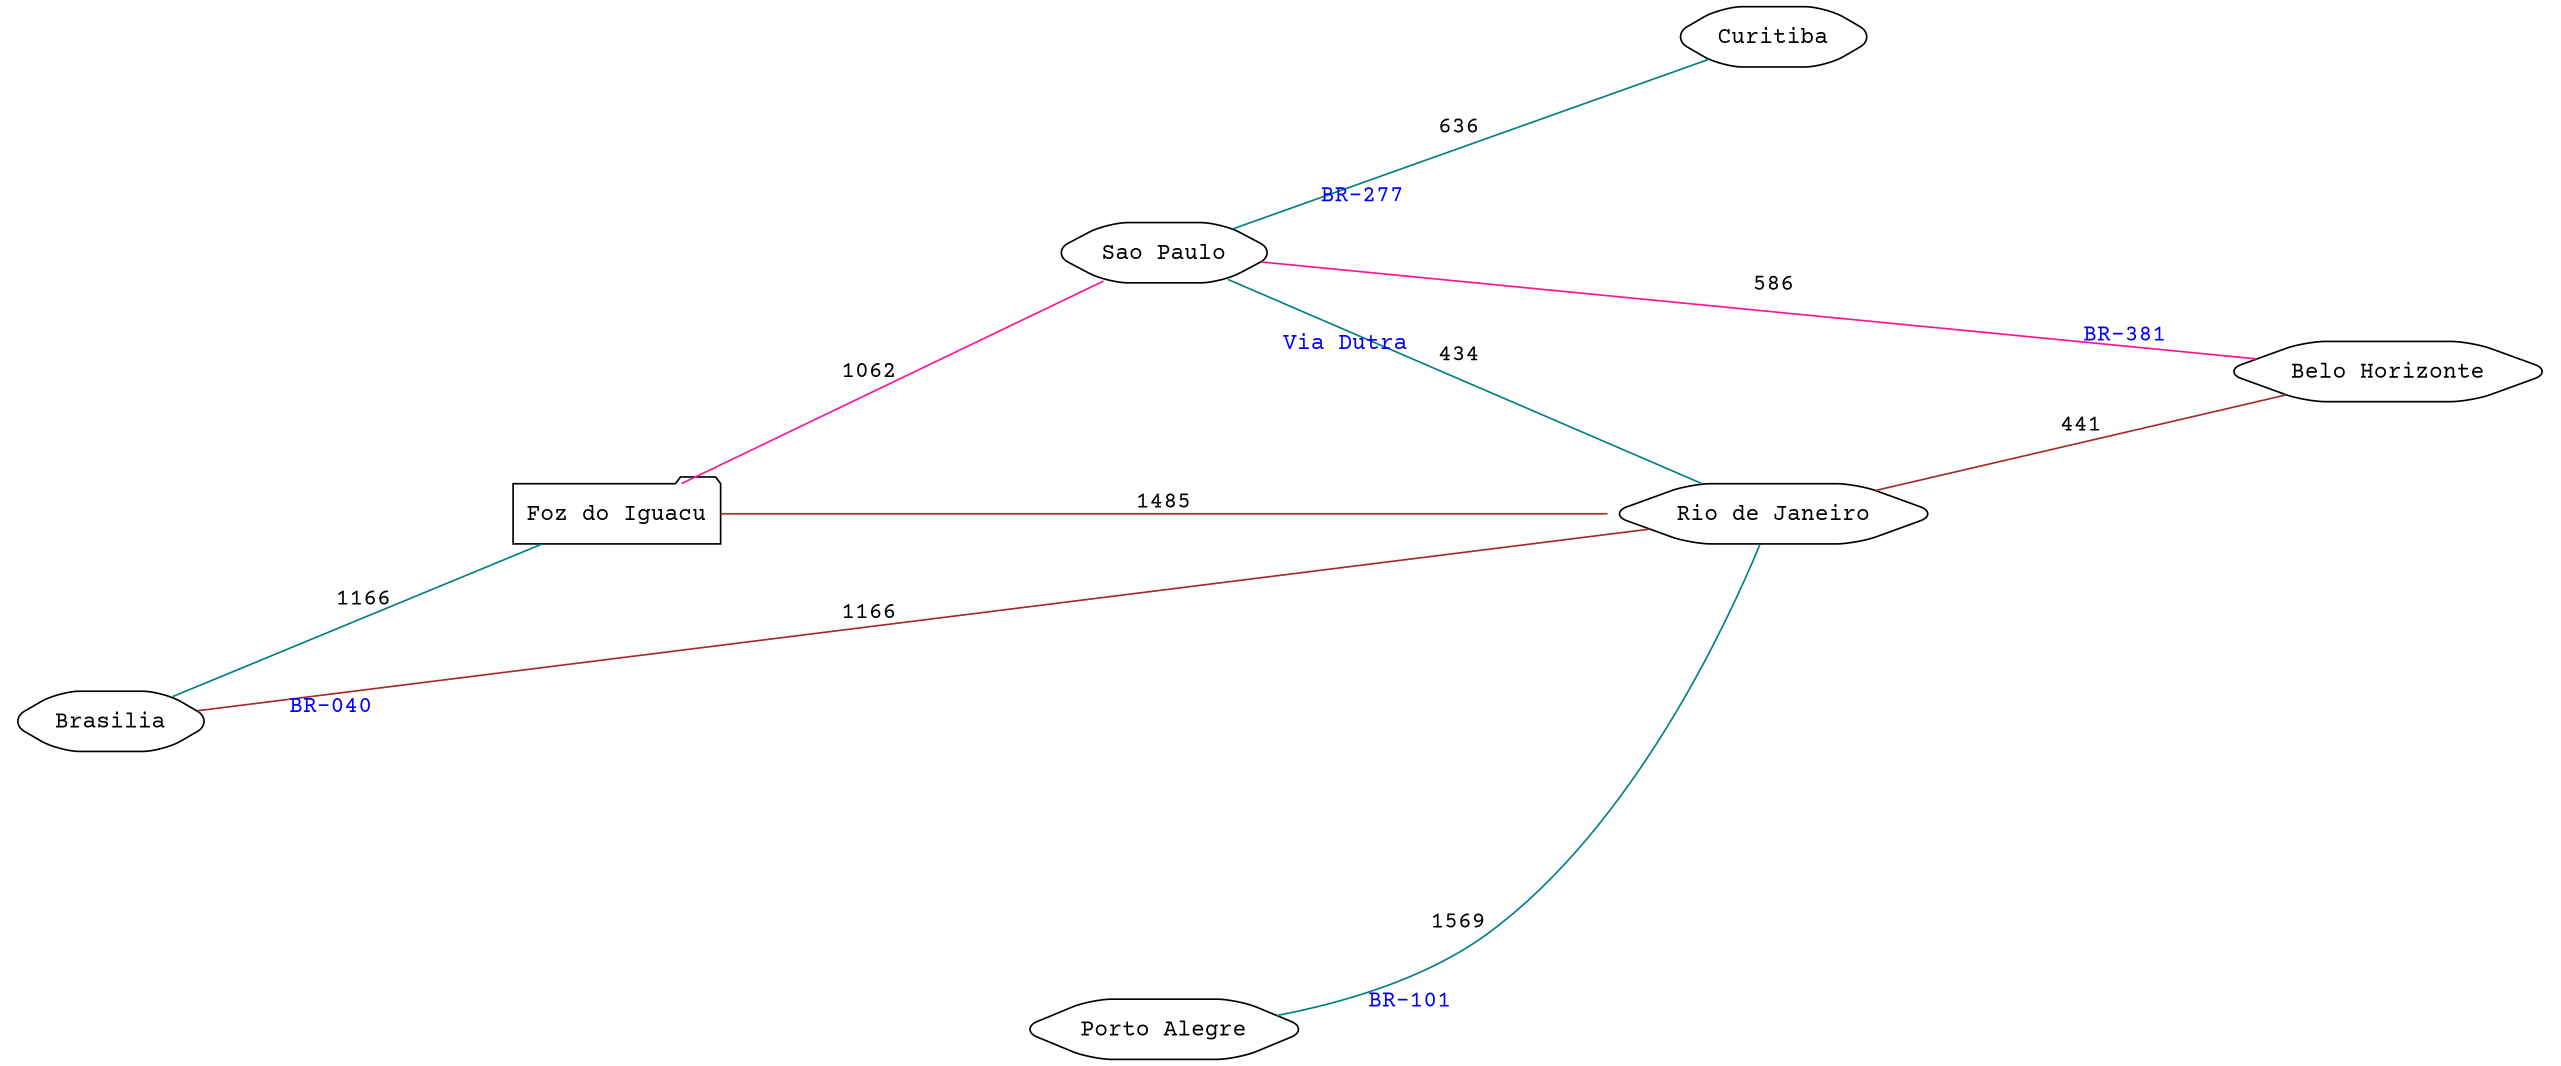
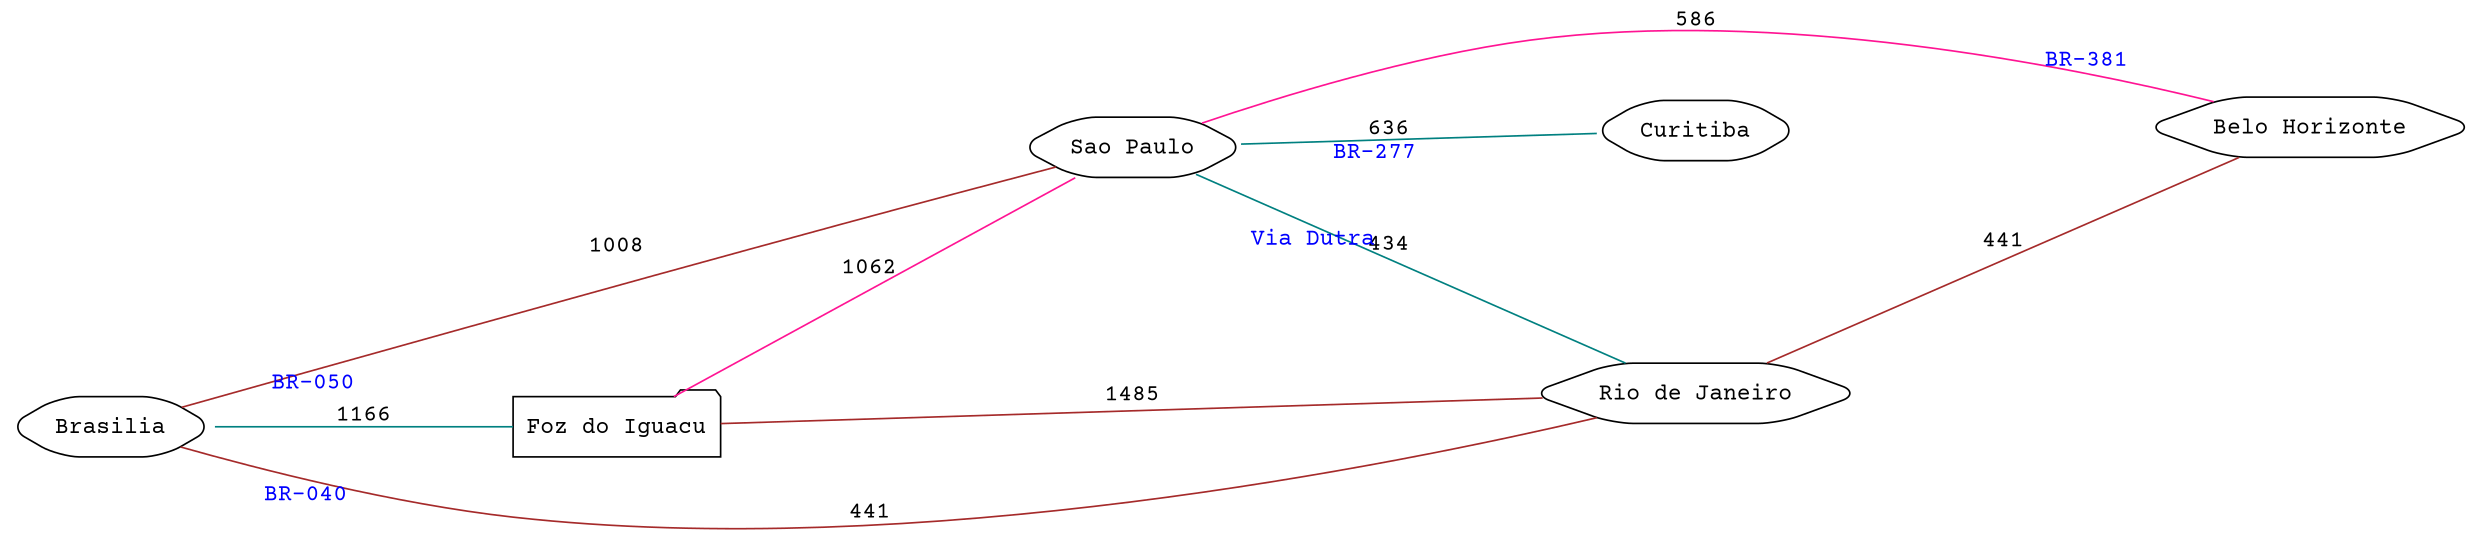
  strict graph {
    fontname="Courier Prime"
    nodesep=1
    rankdir=LR
    ranksep=2
    node [fontname="Courier Prime" shape=hexagon style=rounded]
    edge [color=brown fontname="Courier Prime" labelangle=-5 labeldistance=8 labelfontcolor=blue taillabel=" "]
    Brasilia
    "Sao Paulo"
    "Foz do Iguacu" [shape=folder]
    "Rio de Janeiro"
    Curitiba
    "Belo Horizonte"
-   "Porto Alegre"
+   Brasilia -- "Sao Paulo" [label=1008 taillabel="BR-050"]
    Brasilia -- "Foz do Iguacu" [color=teal label=1166]
-   Brasilia -- "Rio de Janeiro" [label=1166 taillabel="BR-040"]
+   Brasilia -- "Rio de Janeiro" [label=441 taillabel="BR-040"]
    "Sao Paulo" -- "Rio de Janeiro" [color=teal label=434 taillabel="Via Dutra"]
    "Sao Paulo" -- Curitiba [color=teal label=636 taillabel="BR-277"]
    "Foz do Iguacu" -- "Sao Paulo" [color=deeppink label=1062]
    "Foz do Iguacu" -- "Rio de Janeiro" [label=1485]
    "Rio de Janeiro" -- "Belo Horizonte" [label=441]
    "Belo Horizonte" -- "Sao Paulo" [color=deeppink label=586 taillabel="BR-381"]
-   "Porto Alegre" -- "Rio de Janeiro" [color=teal label=1569 taillabel="BR-101"]
  }
